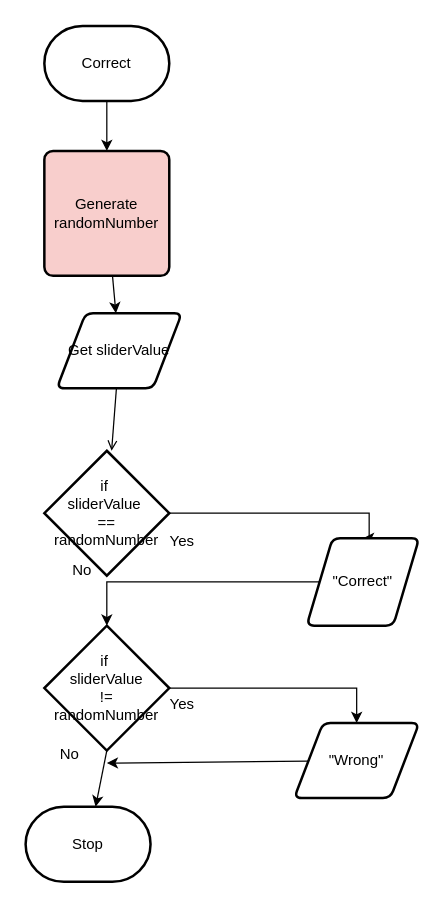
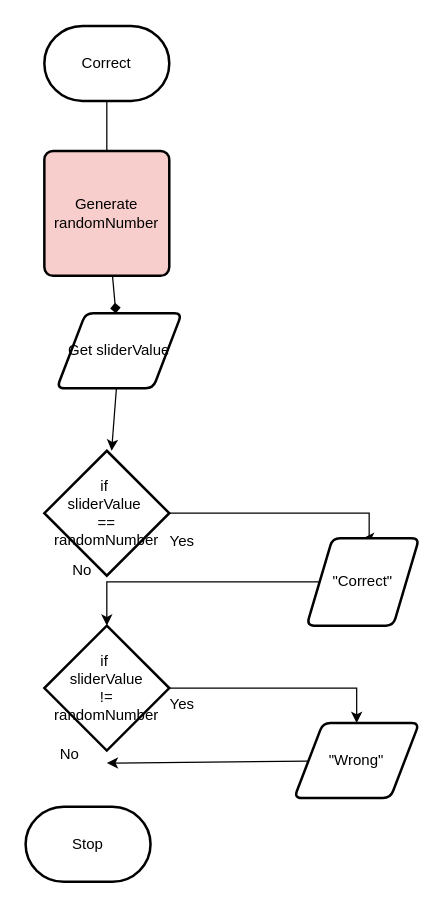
  <mxCell id="0" />
  <mxCell id="1" parent="0" />
  <mxCell id="2" value="Correct" style="strokeWidth=2;html=1;shape=mxgraph.flowchart.terminator;whiteSpace=wrap;" parent="1" vertex="1"><mxGeometry x="35" y="20" width="100" height="60" as="geometry" /></mxCell>
  <mxCell id="3" value="Stop" style="strokeWidth=2;html=1;shape=mxgraph.flowchart.terminator;whiteSpace=wrap;" parent="1" vertex="1"><mxGeometry x="20" y="645" width="100" height="60" as="geometry" /></mxCell>
- <mxCell id="4" value="" style="edgeStyle=orthogonalEdgeStyle;html=1;rounded=0;" edge="1" parent="1" source="2" target="6"><mxGeometry relative="1" as="geometry"><mxPoint x="85" y="160" as="sourcePoint" /><mxPoint x="75" y="580" as="targetPoint" /></mxGeometry></mxCell>
- <mxCell id="5" style="edgeStyle=none;html=1;" edge="1" parent="1" source="6" target="8"><mxGeometry relative="1" as="geometry"><mxPoint x="85" y="330" as="targetPoint" /></mxGeometry></mxCell>
+ <mxCell id="4" value="" style="edgeStyle=orthogonalEdgeStyle;html=1;rounded=0;endArrow=none;" edge="1" parent="1" source="2" target="6"><mxGeometry relative="1" as="geometry"><mxPoint x="85" y="160" as="sourcePoint" /><mxPoint x="75" y="580" as="targetPoint" /></mxGeometry></mxCell>
+ <mxCell id="5" style="edgeStyle=none;html=1;endArrow=diamond;" edge="1" parent="1" source="6" target="8"><mxGeometry relative="1" as="geometry"><mxPoint x="85" y="330" as="targetPoint" /></mxGeometry></mxCell>
  <mxCell id="6" value="Generate&lt;div&gt;randomNumber&lt;/div&gt;" style="rounded=1;whiteSpace=wrap;html=1;absoluteArcSize=1;arcSize=14;strokeWidth=2;fillColor=#f8cecc;" vertex="1" parent="1"><mxGeometry x="35" y="120" width="100" height="100" as="geometry" /></mxCell>
- <mxCell id="7" style="edgeStyle=none;html=1;endArrow=open;" edge="1" parent="1" source="8" target="11"><mxGeometry relative="1" as="geometry"><mxPoint x="85" y="430" as="targetPoint" /></mxGeometry></mxCell>
+ <mxCell id="7" style="edgeStyle=none;html=1;" edge="1" parent="1" source="8" target="11"><mxGeometry relative="1" as="geometry"><mxPoint x="85" y="430" as="targetPoint" /></mxGeometry></mxCell>
  <mxCell id="8" value="Get sliderValue" style="shape=parallelogram;html=1;strokeWidth=2;perimeter=parallelogramPerimeter;whiteSpace=wrap;rounded=1;arcSize=12;size=0.23;" vertex="1" parent="1"><mxGeometry x="45" y="250" width="100" height="60" as="geometry" /></mxCell>
- <mxCell id="9" style="edgeStyle=none;html=1;exitX=0.5;exitY=1;exitDx=0;exitDy=0;exitPerimeter=0;" edge="1" parent="1" source="15" target="3"><mxGeometry relative="1" as="geometry" /></mxCell>
  <mxCell id="10" value="" style="edgeStyle=orthogonalEdgeStyle;html=1;rounded=0;curved=0;entryX=0.5;entryY=0;entryDx=0;entryDy=0;" edge="1" parent="1" source="11" target="13"><mxGeometry relative="1" as="geometry"><mxPoint x="295" y="420" as="targetPoint" /><Array as="points"><mxPoint x="295" y="410" /><mxPoint x="295" y="430" /></Array></mxGeometry></mxCell>
  <mxCell id="11" value="if&amp;nbsp;&lt;div&gt;sliderValue&amp;nbsp;&lt;/div&gt;&lt;div&gt;==&lt;/div&gt;&lt;div&gt;randomNumber&lt;/div&gt;" style="strokeWidth=2;html=1;shape=mxgraph.flowchart.decision;whiteSpace=wrap;" vertex="1" parent="1"><mxGeometry x="35" y="360" width="100" height="100" as="geometry" /></mxCell>
  <mxCell id="12" value="" style="edgeStyle=none;html=1;rounded=0;curved=0;" edge="1" parent="1" source="13" target="15"><mxGeometry relative="1" as="geometry"><Array as="points"><mxPoint x="85" y="465" /></Array></mxGeometry></mxCell>
  <mxCell id="13" value="&quot;Correct&quot;" style="shape=parallelogram;html=1;strokeWidth=2;perimeter=parallelogramPerimeter;whiteSpace=wrap;rounded=1;arcSize=12;size=0.23;" vertex="1" parent="1"><mxGeometry x="245" y="430" width="90" height="70" as="geometry" /></mxCell>
  <mxCell id="14" style="edgeStyle=orthogonalEdgeStyle;html=1;exitX=1;exitY=0.5;exitDx=0;exitDy=0;exitPerimeter=0;rounded=0;entryX=0.5;entryY=0;entryDx=0;entryDy=0;" edge="1" parent="1" source="15" target="19"><mxGeometry relative="1" as="geometry"><mxPoint x="285" y="570" as="targetPoint" /><Array as="points"><mxPoint x="285" y="550" /></Array></mxGeometry></mxCell>
  <mxCell id="15" value="if&amp;nbsp;&lt;div&gt;sliderValue&lt;/div&gt;&lt;div&gt;!=&lt;/div&gt;&lt;div&gt;randomNumber&lt;/div&gt;" style="strokeWidth=2;html=1;shape=mxgraph.flowchart.decision;whiteSpace=wrap;" vertex="1" parent="1"><mxGeometry x="35" y="500" width="100" height="100" as="geometry" /></mxCell>
  <mxCell id="16" value="Yes" style="text;html=1;align=center;verticalAlign=middle;resizable=0;points=[];autosize=1;strokeColor=none;fillColor=none;" vertex="1" parent="1"><mxGeometry x="125" y="418" width="40" height="30" as="geometry" /></mxCell>
  <mxCell id="17" value="No&lt;div&gt;&lt;br&gt;&lt;/div&gt;" style="text;html=1;align=center;verticalAlign=middle;resizable=0;points=[];autosize=1;strokeColor=none;fillColor=none;" vertex="1" parent="1"><mxGeometry x="45" y="443" width="40" height="40" as="geometry" /></mxCell>
  <mxCell id="18" value="" style="edgeStyle=none;html=1;" edge="1" parent="1" source="19"><mxGeometry relative="1" as="geometry"><mxPoint x="85" y="610" as="targetPoint" /></mxGeometry></mxCell>
  <mxCell id="19" value="&quot;Wrong&quot;" style="shape=parallelogram;html=1;strokeWidth=2;perimeter=parallelogramPerimeter;whiteSpace=wrap;rounded=1;arcSize=12;size=0.23;" vertex="1" parent="1"><mxGeometry x="235" y="578" width="100" height="60" as="geometry" /></mxCell>
  <mxCell id="20" value="Yes" style="text;html=1;align=center;verticalAlign=middle;resizable=0;points=[];autosize=1;strokeColor=none;fillColor=none;" vertex="1" parent="1"><mxGeometry x="125" y="548" width="40" height="30" as="geometry" /></mxCell>
  <mxCell id="21" value="No" style="text;html=1;align=center;verticalAlign=middle;resizable=0;points=[];autosize=1;strokeColor=none;fillColor=none;" vertex="1" parent="1"><mxGeometry x="35" y="588" width="40" height="30" as="geometry" /></mxCell>
